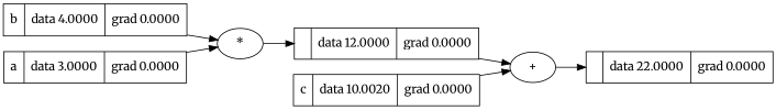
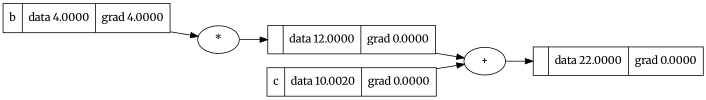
  digraph {
    fontname=Merriweather
    rankdir=LR
    node [fontname=Merriweather shape=record]
    edge [fontname=Merriweather]
-   n1 [label="{ b | data 4.0000 | grad 0.0000}"]
+   n1 [label="{ b | data 4.0000 | grad 4.0000}"]
    n2 [label="*" shape=""]
    n3 [label="{  | data 12.0000 | grad 0.0000}"]
    n4 [label="+" shape=""]
    n5 [label="{  | data 22.0000 | grad 0.0000}"]
-   n6 [label="{ a | data 3.0000 | grad 0.0000}"]
    n7 [label="{ c | data 10.0020 | grad 0.0000}"]
    n1 -> n2
    n2 -> n3
    n3 -> n4
    n4 -> n5
-   n6 -> n2
    n7 -> n4
  }
